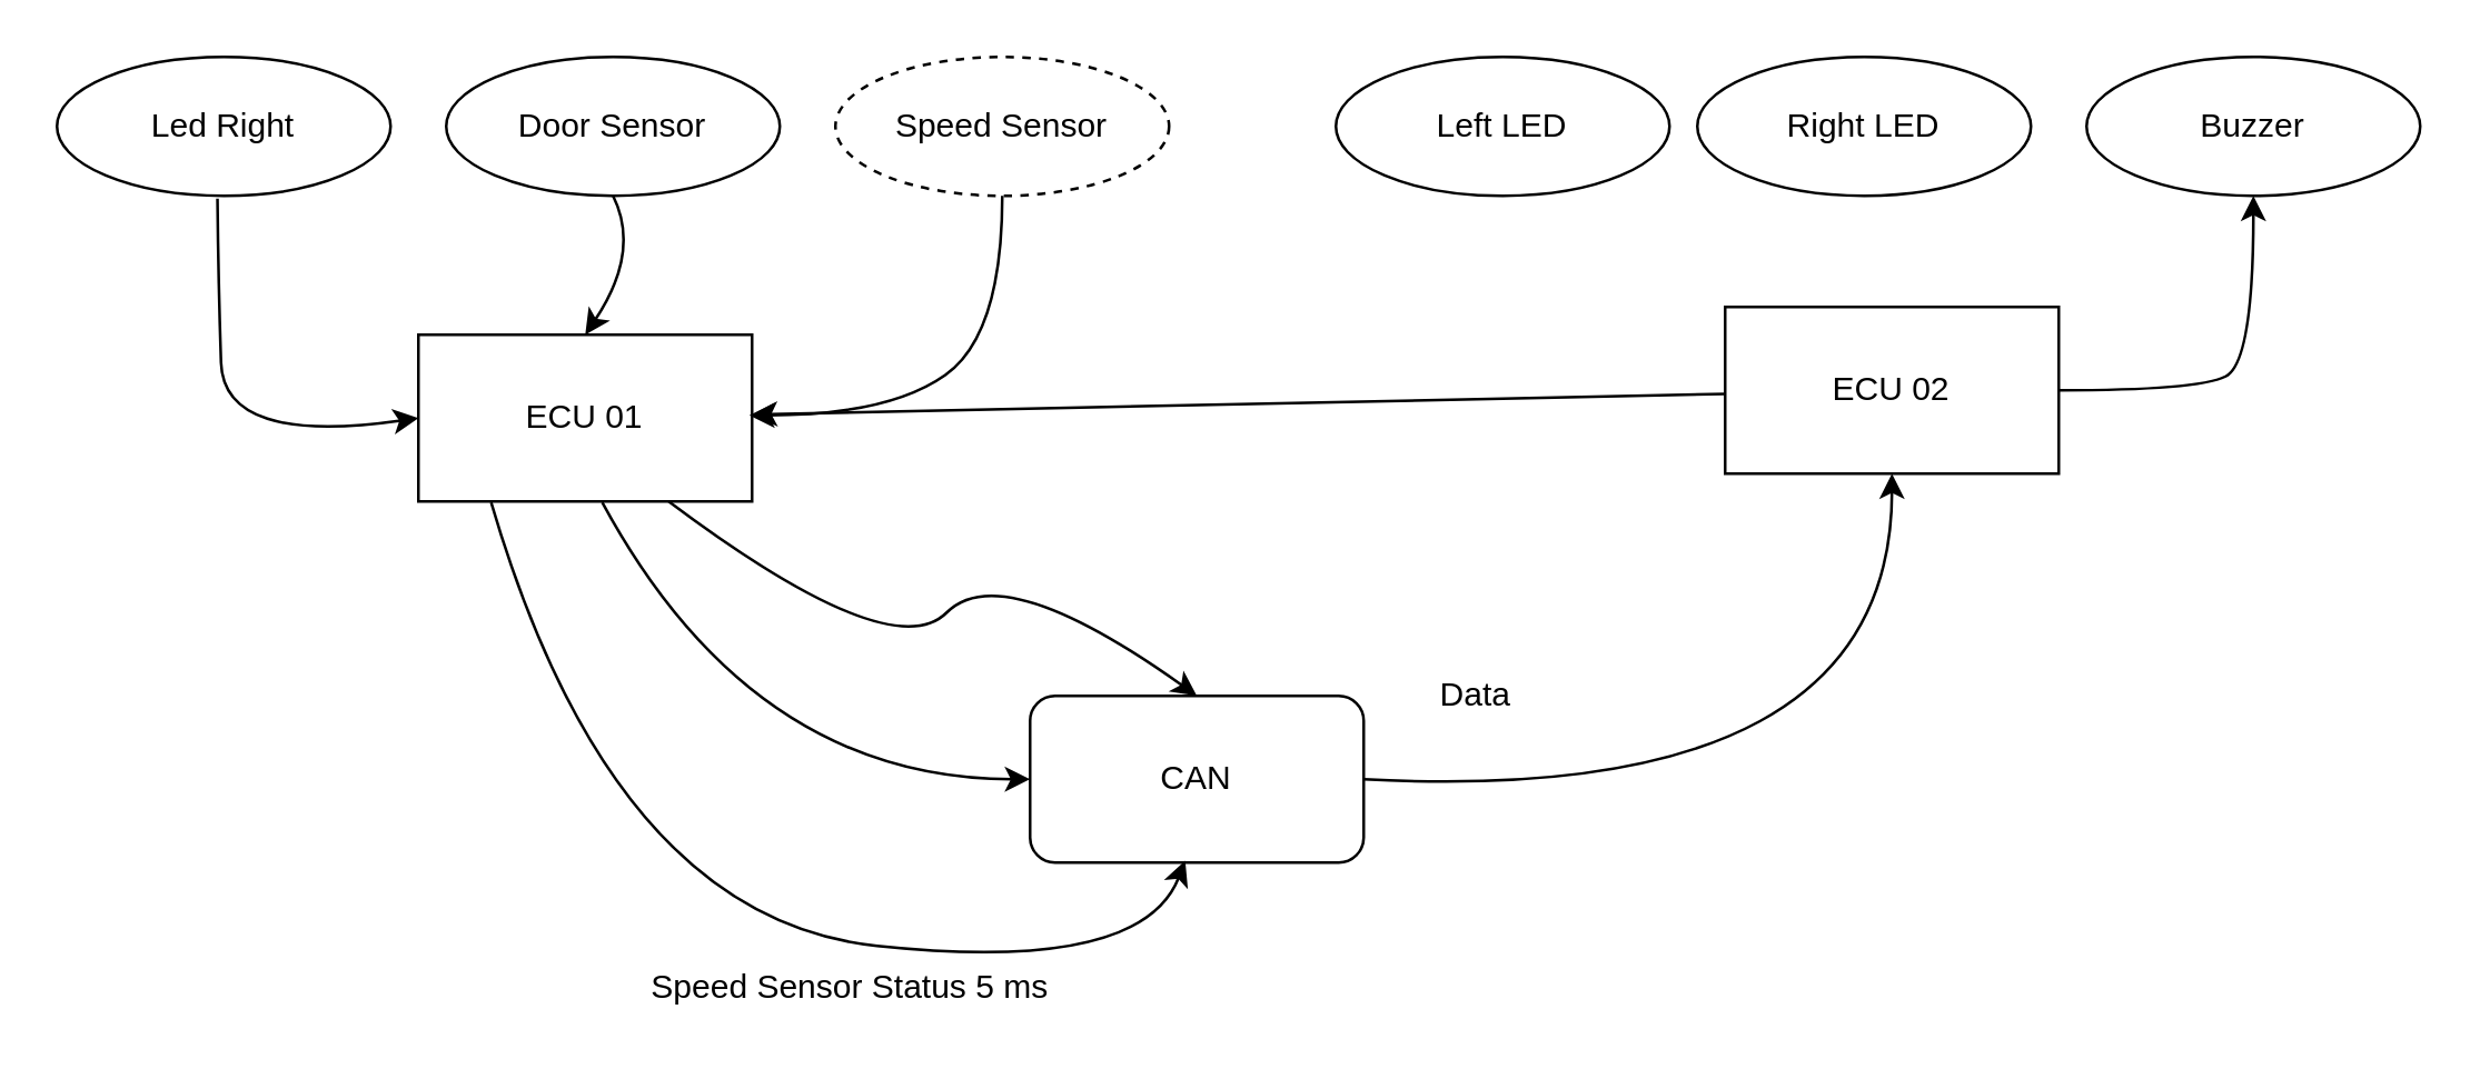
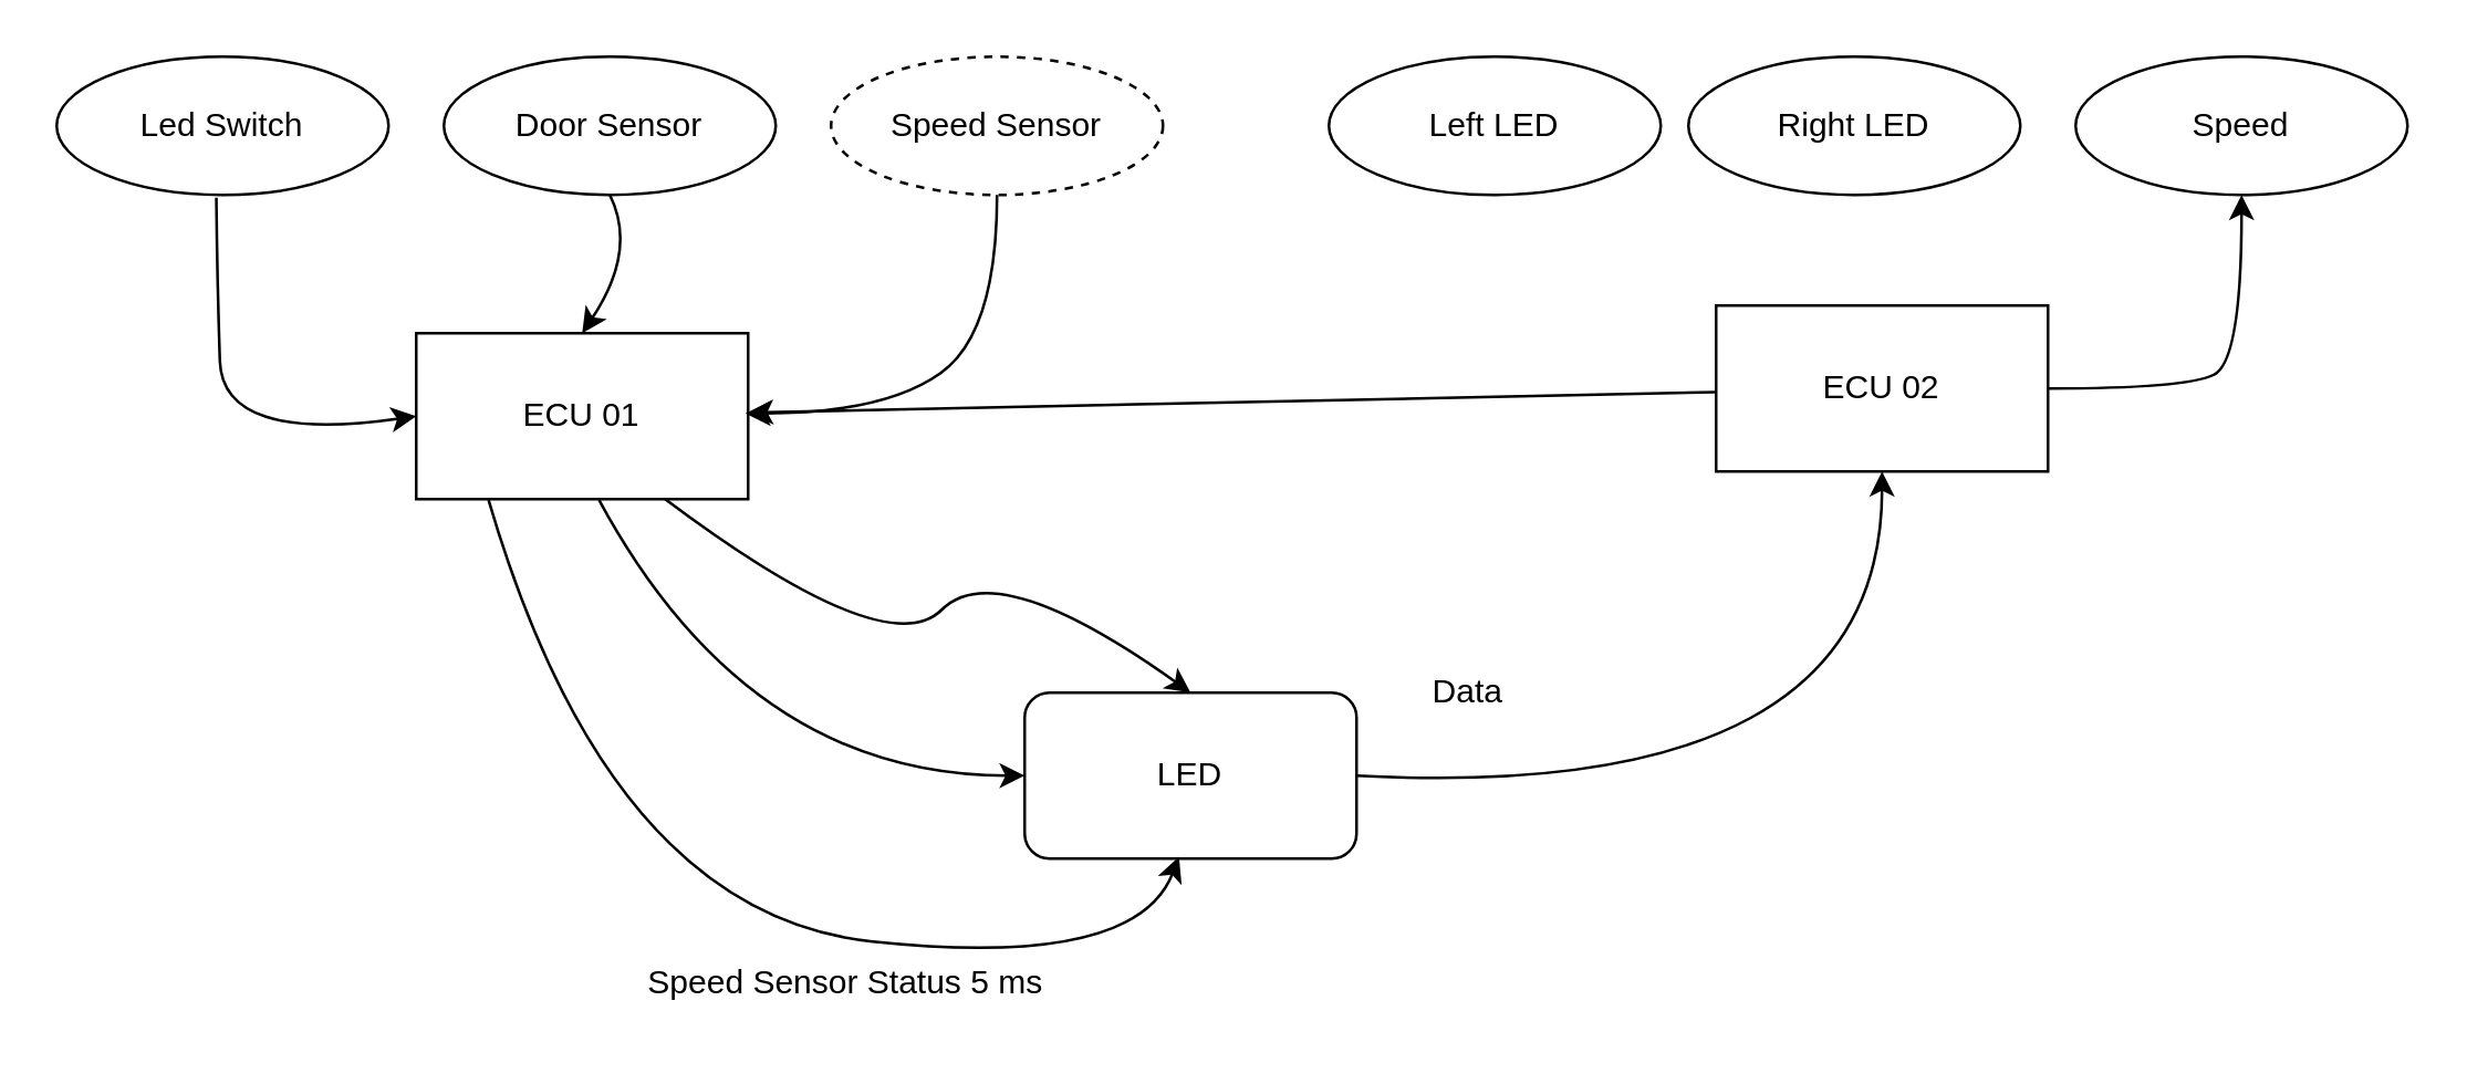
  <mxCell id="0" />
  <mxCell id="1" parent="0" />
- <mxCell id="2" value="Led Right" style="ellipse;whiteSpace=wrap;html=1;" vertex="1" parent="1"><mxGeometry x="20" y="20" width="120" height="50" as="geometry" /></mxCell>
+ <mxCell id="2" value="Led Switch" style="ellipse;whiteSpace=wrap;html=1;" vertex="1" parent="1"><mxGeometry x="20" y="20" width="120" height="50" as="geometry" /></mxCell>
  <mxCell id="3" value="Door Sensor" style="ellipse;whiteSpace=wrap;html=1;" vertex="1" parent="1"><mxGeometry x="160" y="20" width="120" height="50" as="geometry" /></mxCell>
  <mxCell id="4" value="Speed Sensor" style="ellipse;whiteSpace=wrap;html=1;dashed=1;" vertex="1" parent="1"><mxGeometry x="300" y="20" width="120" height="50" as="geometry" /></mxCell>
  <mxCell id="5" value="Left LED" style="ellipse;whiteSpace=wrap;html=1;" vertex="1" parent="1"><mxGeometry x="480" y="20" width="120" height="50" as="geometry" /></mxCell>
  <mxCell id="6" value="Right LED" style="ellipse;whiteSpace=wrap;html=1;" vertex="1" parent="1"><mxGeometry x="610" y="20" width="120" height="50" as="geometry" /></mxCell>
- <mxCell id="7" value="Buzzer" style="ellipse;whiteSpace=wrap;html=1;" vertex="1" parent="1"><mxGeometry x="750" y="20" width="120" height="50" as="geometry" /></mxCell>
+ <mxCell id="7" value="Speed" style="ellipse;whiteSpace=wrap;html=1;" vertex="1" parent="1"><mxGeometry x="750" y="20" width="120" height="50" as="geometry" /></mxCell>
  <mxCell id="8" value="ECU 01" style="rounded=0;whiteSpace=wrap;html=1;" vertex="1" parent="1"><mxGeometry x="150" y="120" width="120" height="60" as="geometry" /></mxCell>
  <mxCell id="9" value="ECU 02" style="rounded=0;whiteSpace=wrap;html=1;" vertex="1" parent="1"><mxGeometry x="620" y="110" width="120" height="60" as="geometry" /></mxCell>
- <mxCell id="10" value="CAN" style="rounded=1;whiteSpace=wrap;html=1;" vertex="1" parent="1"><mxGeometry x="370" y="250" width="120" height="60" as="geometry" /></mxCell>
+ <mxCell id="10" value="LED" style="rounded=1;whiteSpace=wrap;html=1;" vertex="1" parent="1"><mxGeometry x="370" y="250" width="120" height="60" as="geometry" /></mxCell>
  <mxCell id="11" value="" style="curved=1;endArrow=classic;html=1;rounded=0;exitX=0.5;exitY=1;exitDx=0;exitDy=0;" edge="1" parent="1" source="4"><mxGeometry width="50" height="50" relative="1" as="geometry"><mxPoint x="319" y="99" as="sourcePoint" /><mxPoint x="269" y="149" as="targetPoint" /><Array as="points"><mxPoint x="360" y="120" /><mxPoint x="319" y="149" /></Array></mxGeometry></mxCell>
  <mxCell id="12" value="" style="curved=1;endArrow=classic;html=1;rounded=0;entryX=0.5;entryY=0;entryDx=0;entryDy=0;" edge="1" parent="1" target="8"><mxGeometry width="50" height="50" relative="1" as="geometry"><mxPoint x="220" y="70" as="sourcePoint" /><mxPoint x="180" y="120" as="targetPoint" /><Array as="points"><mxPoint x="230" y="90" /></Array></mxGeometry></mxCell>
  <mxCell id="13" value="" style="curved=1;endArrow=classic;html=1;rounded=0;entryX=0;entryY=0.5;entryDx=0;entryDy=0;exitX=0.481;exitY=1.02;exitDx=0;exitDy=0;exitPerimeter=0;" edge="1" parent="1" source="2" target="8"><mxGeometry width="50" height="50" relative="1" as="geometry"><mxPoint x="80" y="80" as="sourcePoint" /><mxPoint x="50" y="120" as="targetPoint" /><Array as="points"><mxPoint x="78" y="100" /><mxPoint x="80" y="160" /></Array></mxGeometry></mxCell>
  <mxCell id="14" value="" style="endArrow=classic;html=1;rounded=0;" edge="1" parent="1" source="9" target="8"><mxGeometry width="50" height="50" relative="1" as="geometry"><mxPoint x="570" y="130" as="sourcePoint" /><mxPoint x="620" y="80" as="targetPoint" /></mxGeometry></mxCell>
  <mxCell id="15" value="" style="curved=1;endArrow=classic;html=1;rounded=0;entryX=0.5;entryY=1;entryDx=0;entryDy=0;" edge="1" parent="1" target="7"><mxGeometry width="50" height="50" relative="1" as="geometry"><mxPoint x="740" y="140" as="sourcePoint" /><mxPoint x="790" y="90" as="targetPoint" /><Array as="points"><mxPoint x="790" y="140" /><mxPoint x="810" y="130" /></Array></mxGeometry></mxCell>
  <mxCell id="16" value="" style="curved=1;endArrow=classic;html=1;rounded=0;entryX=0.5;entryY=0;entryDx=0;entryDy=0;exitX=0.75;exitY=1;exitDx=0;exitDy=0;" edge="1" parent="1" source="8" target="10"><mxGeometry width="50" height="50" relative="1" as="geometry"><mxPoint x="330" y="210" as="sourcePoint" /><mxPoint x="380" y="160" as="targetPoint" /><Array as="points"><mxPoint x="320" y="240" /><mxPoint x="360" y="200" /></Array></mxGeometry></mxCell>
  <mxCell id="17" value="" style="curved=1;endArrow=classic;html=1;rounded=0;exitX=0.551;exitY=1.006;exitDx=0;exitDy=0;exitPerimeter=0;entryX=0;entryY=0.5;entryDx=0;entryDy=0;" edge="1" parent="1" source="8" target="10"><mxGeometry width="50" height="50" relative="1" as="geometry"><mxPoint x="330" y="210" as="sourcePoint" /><mxPoint x="380" y="160" as="targetPoint" /><Array as="points"><mxPoint x="270" y="280" /></Array></mxGeometry></mxCell>
  <mxCell id="18" value="" style="curved=1;endArrow=classic;html=1;rounded=0;exitX=0.218;exitY=1.006;exitDx=0;exitDy=0;exitPerimeter=0;entryX=0.465;entryY=0.989;entryDx=0;entryDy=0;entryPerimeter=0;" edge="1" parent="1" source="8" target="10"><mxGeometry width="50" height="50" relative="1" as="geometry"><mxPoint x="330" y="210" as="sourcePoint" /><mxPoint x="380" y="160" as="targetPoint" /><Array as="points"><mxPoint x="220" y="330" /><mxPoint x="410" y="350" /></Array></mxGeometry></mxCell>
  <mxCell id="19" value="" style="curved=1;endArrow=classic;html=1;rounded=0;entryX=0.5;entryY=1;entryDx=0;entryDy=0;exitX=1;exitY=0.5;exitDx=0;exitDy=0;" edge="1" parent="1" source="10" target="9"><mxGeometry width="50" height="50" relative="1" as="geometry"><mxPoint x="450" y="230" as="sourcePoint" /><mxPoint x="500" y="180" as="targetPoint" /><Array as="points"><mxPoint x="680" y="290" /></Array></mxGeometry></mxCell>
  <mxCell id="20" value="Data" style="text;html=1;align=center;verticalAlign=middle;resizable=0;points=[];autosize=1;strokeColor=none;fillColor=none;" vertex="1" parent="1"><mxGeometry x="505" y="235" width="50" height="30" as="geometry" /></mxCell>
  <mxCell id="21" value="Speed Sensor Status 5 ms" style="text;html=1;align=center;verticalAlign=middle;resizable=0;points=[];autosize=1;strokeColor=none;fillColor=none;" vertex="1" parent="1"><mxGeometry x="220" y="340" width="170" height="30" as="geometry" /></mxCell>
